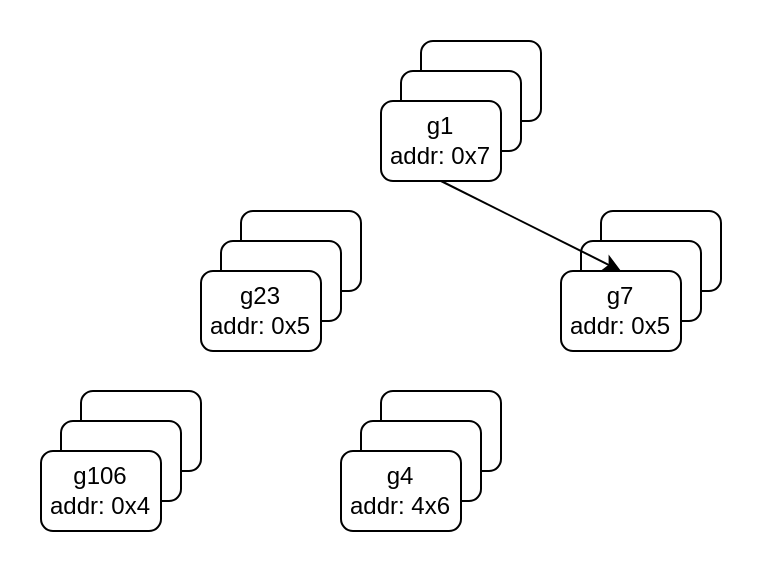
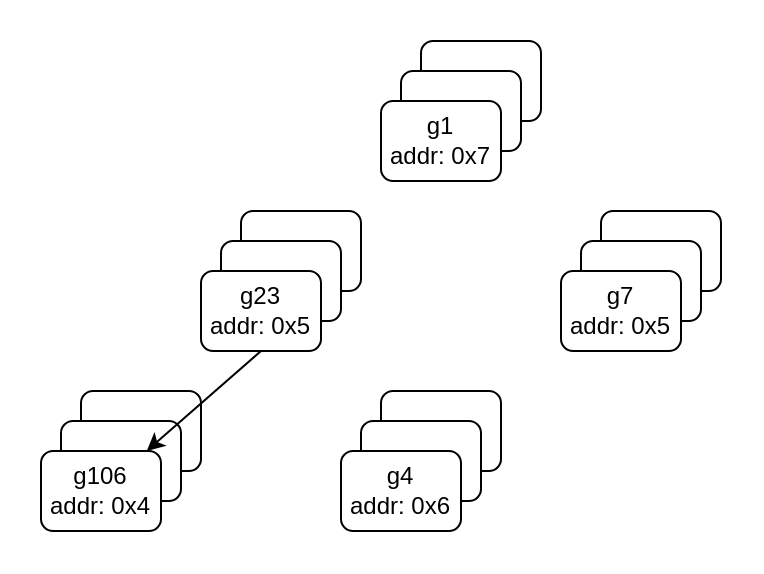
  <mxCell id="0" />
  <mxCell id="1" parent="0" />
  <mxCell id="2" value="g1" style="rounded=1;whiteSpace=wrap;html=1;" vertex="1" parent="1"><mxGeometry x="210" y="20" width="60" height="40" as="geometry" /></mxCell>
  <mxCell id="3" value="g1" style="rounded=1;whiteSpace=wrap;html=1;" vertex="1" parent="1"><mxGeometry x="200" y="35" width="60" height="40" as="geometry" /></mxCell>
  <mxCell id="4" value="g1&lt;br&gt;addr: 0x7" style="rounded=1;whiteSpace=wrap;html=1;" vertex="1" parent="1"><mxGeometry x="190" y="50" width="60" height="40" as="geometry" /></mxCell>
  <mxCell id="5" value="g1" style="rounded=1;whiteSpace=wrap;html=1;" vertex="1" parent="1"><mxGeometry x="120" y="105" width="60" height="40" as="geometry" /></mxCell>
  <mxCell id="6" value="g1" style="rounded=1;whiteSpace=wrap;html=1;" vertex="1" parent="1"><mxGeometry x="110" y="120" width="60" height="40" as="geometry" /></mxCell>
  <mxCell id="7" value="g23&lt;br&gt;addr: 0x5" style="rounded=1;whiteSpace=wrap;html=1;" vertex="1" parent="1"><mxGeometry x="100" y="135" width="60" height="40" as="geometry" /></mxCell>
  <mxCell id="8" value="g1" style="rounded=1;whiteSpace=wrap;html=1;" vertex="1" parent="1"><mxGeometry x="300" y="105" width="60" height="40" as="geometry" /></mxCell>
  <mxCell id="9" value="g1" style="rounded=1;whiteSpace=wrap;html=1;" vertex="1" parent="1"><mxGeometry x="290" y="120" width="60" height="40" as="geometry" /></mxCell>
  <mxCell id="10" value="g7&lt;br&gt;addr: 0x5" style="rounded=1;whiteSpace=wrap;html=1;" vertex="1" parent="1"><mxGeometry x="280" y="135" width="60" height="40" as="geometry" /></mxCell>
  <mxCell id="11" value="g1" style="rounded=1;whiteSpace=wrap;html=1;" vertex="1" parent="1"><mxGeometry y="195" width="60" height="40" as="geometry" x="40" /></mxCell>
  <mxCell id="12" value="g1" style="rounded=1;whiteSpace=wrap;html=1;" vertex="1" parent="1"><mxGeometry x="30" y="210" width="60" height="40" as="geometry" /></mxCell>
  <mxCell id="13" value="g106&lt;br&gt;addr: 0x4" style="rounded=1;whiteSpace=wrap;html=1;" vertex="1" parent="1"><mxGeometry x="20" y="225" width="60" height="40" as="geometry" /></mxCell>
  <mxCell id="14" value="g1" style="rounded=1;whiteSpace=wrap;html=1;" vertex="1" parent="1"><mxGeometry x="190" y="195" width="60" height="40" as="geometry" /></mxCell>
  <mxCell id="15" value="g1" style="rounded=1;whiteSpace=wrap;html=1;" vertex="1" parent="1"><mxGeometry x="180" y="210" width="60" height="40" as="geometry" /></mxCell>
- <mxCell id="16" value="g4&lt;br&gt;addr: 4x6" style="rounded=1;whiteSpace=wrap;html=1;" vertex="1" parent="1"><mxGeometry x="170" y="225" width="60" height="40" as="geometry" /></mxCell>
- <mxCell id="18" style="edgeStyle=none;rounded=0;orthogonalLoop=1;jettySize=auto;html=1;entryX=0.5;entryY=0;entryDx=0;entryDy=0;exitX=0.5;exitY=1;exitDx=0;exitDy=0;" edge="1" parent="1" source="4" target="10"><mxGeometry relative="1" as="geometry" /></mxCell>
+ <mxCell id="16" value="g4&lt;br&gt;addr: 0x6" style="rounded=1;whiteSpace=wrap;html=1;" vertex="1" parent="1"><mxGeometry x="170" y="225" width="60" height="40" as="geometry" /></mxCell>
+ <mxCell id="17" style="rounded=0;orthogonalLoop=1;jettySize=auto;html=1;exitX=0.5;exitY=1;exitDx=0;exitDy=0;" edge="1" parent="1" source="7" target="13"><mxGeometry relative="1" as="geometry" /></mxCell>
